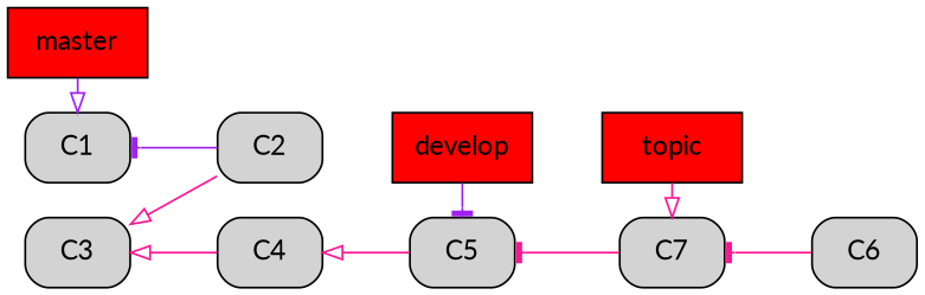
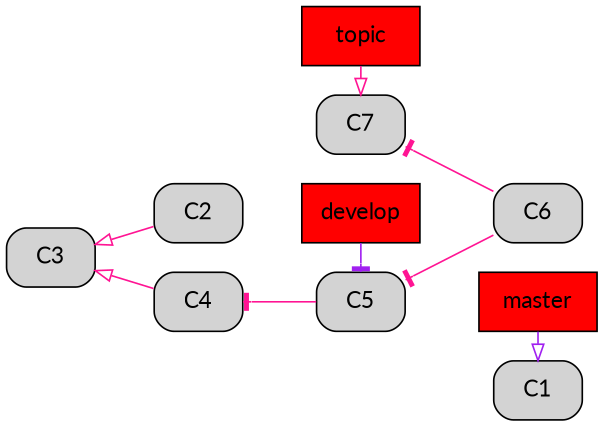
  digraph {
    fontname=Lato
    rankdir=RL
    node [fontname=Lato shape=rect style="filled, rounded"]
    edge [arrowhead=onormal color=deeppink fontname=Lato]
    n1 [label=C1]
    n2 [fillcolor=red label=master style=filled width=1]
    n3 [label=C2]
    n4 [label=C3]
    n5 [label=C4]
    n6 [label=C5]
    n7 [fillcolor=red label=develop style=filled width=1]
    n8 [label=C6]
    n9 [label=C7]
    n10 [fillcolor=red label=topic style=filled width=1]
    subgraph sub_1 {
      rank=same
      n1
      n2
    }
    subgraph sub_2 {
      rank=same
      n3
    }
    subgraph sub_3 {
      rank=same
      n4
    }
    subgraph sub_4 {
      rank=same
      n5
    }
    subgraph sub_5 {
      rank=same
      n6
      n7
    }
    subgraph sub_6 {
      rank=same
      n8
    }
    subgraph sub_7 {
      rank=same
      n9
      n10
    }
    n2 -> n1 [color=purple]
-   n3 -> n1 [arrowhead=tee color=purple]
    n3 -> n4
    n5 -> n4
-   n6 -> n5
+   n6 -> n5 [arrowhead=tee]
    n7 -> n6 [arrowhead=tee color=purple]
-   n9 -> n6 [arrowhead=tee]
+   n8 -> n6 [arrowhead=tee]
    n8 -> n9 [arrowhead=tee]
    n10 -> n9
  }
